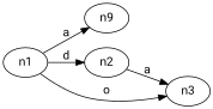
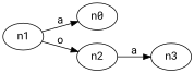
  digraph {
    fontname="Roboto Mono"
    rankdir=LR
    node [fontname="Roboto Mono"]
    edge [fontname="Roboto Mono"]
    n1
-   n0 [label=n9]
+   n0
    n2
    n3
    n1 -> n0 [label=a]
-   n1 -> n2 [label=d]
-   n1 -> n3 [constraints=false label=o]
+   n1 -> n2 [label=o]
    n2 -> n3 [label=a]
  }
